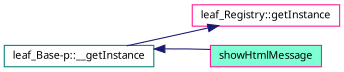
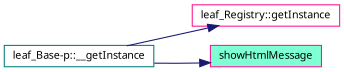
  digraph {
    rankdir=LR
    node [color=deeppink fillcolor=white fontname="FreeSans.ttf" fontsize=10 shape=record style=filled]
    edge [color=midnightblue fontname="FreeSans.ttf" fontsize=10 labelfontname="FreeSans.ttf" labelfontsize=10 style=solid]
    n1 [color=teal fontcolor=black height=0.2 label="leaf_Base-p::__getInstance" width=0.4]
    n2 [height=0.2 label="leaf_Registry::getInstance" width=0.4]
    n3 [fillcolor=aquamarine height=0.2 label=showHtmlMessage width=0.4]
    n1 -> n2
-   n3 -> n1
+   n1 -> n3
  }
